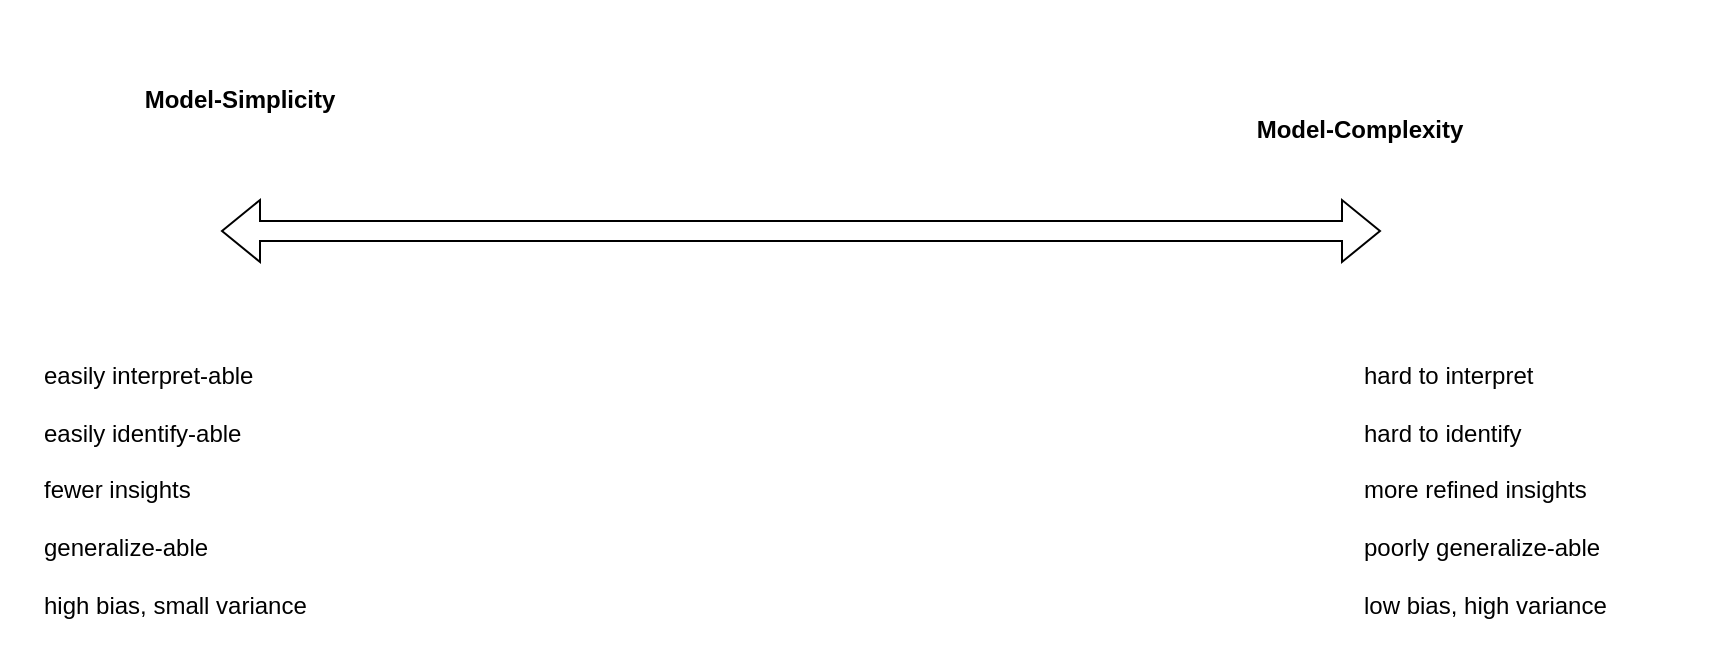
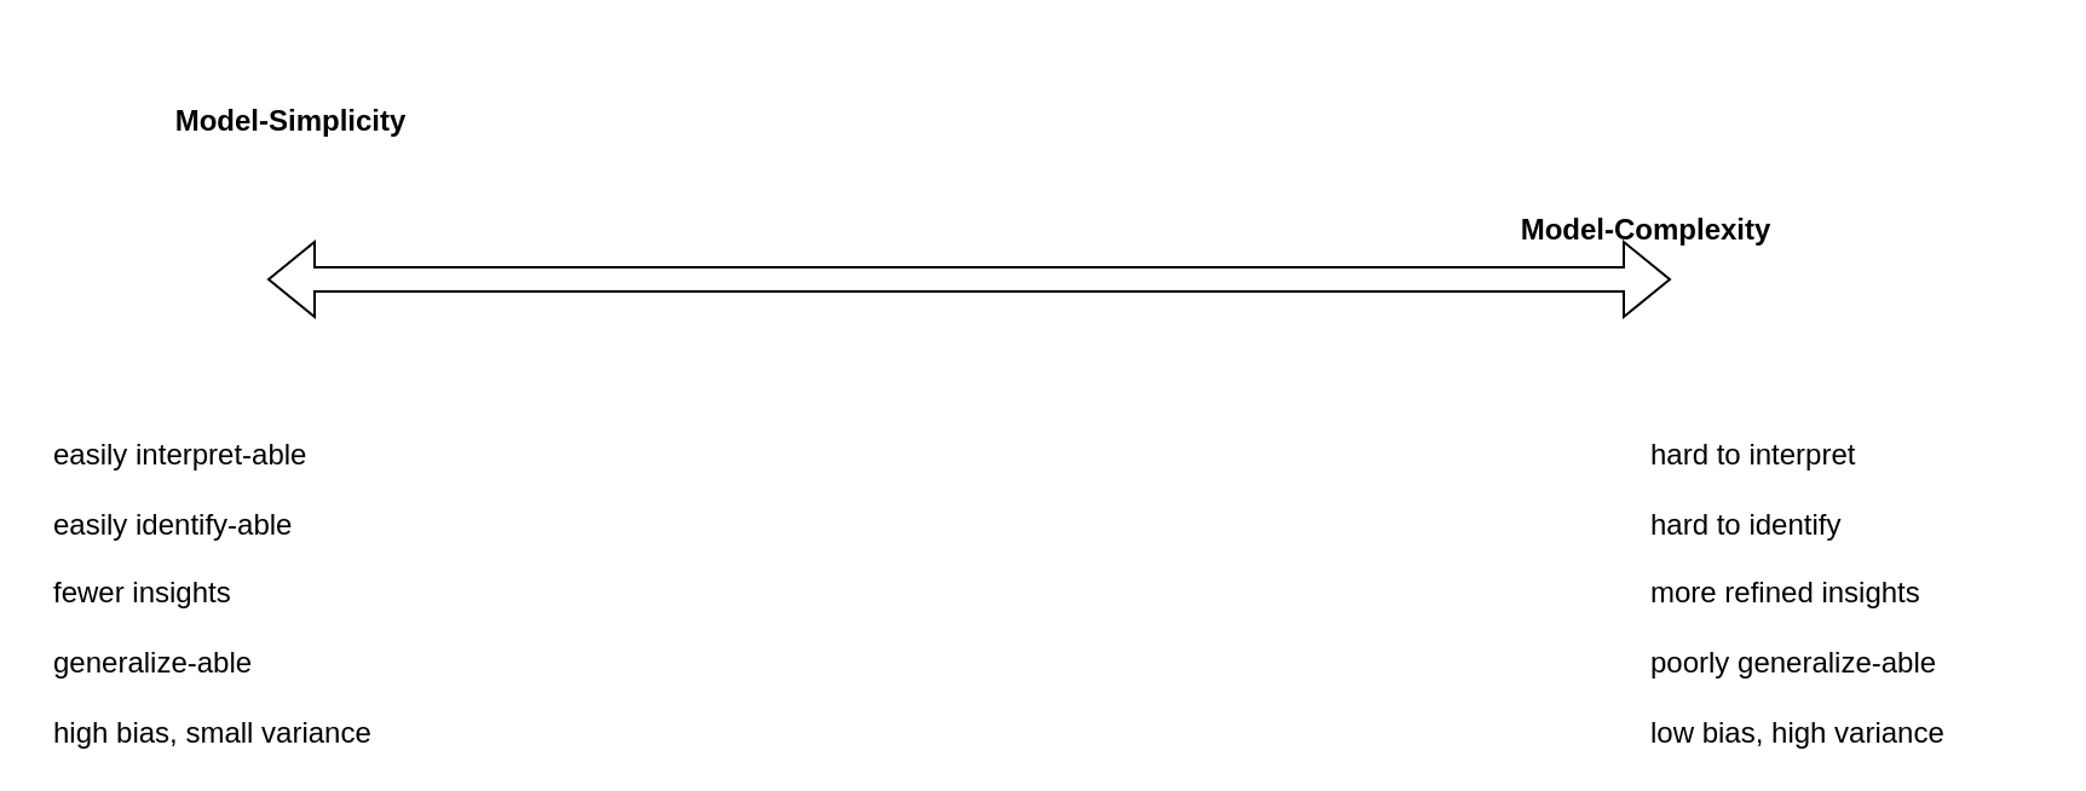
  <mxCell id="0" />
  <mxCell id="1" parent="0" />
  <mxCell id="2" value="" style="shape=flexArrow;endArrow=classic;startArrow=classic;html=1;rounded=0;" edge="1" parent="1"><mxGeometry width="100" height="100" relative="1" as="geometry"><mxPoint x="110" y="115" as="sourcePoint" /><mxPoint x="690" y="115" as="targetPoint" /></mxGeometry></mxCell>
  <mxCell id="3" value="&lt;b&gt;Model-Simplicity&lt;/b&gt;" style="text;html=1;strokeColor=none;fillColor=none;align=center;verticalAlign=middle;whiteSpace=wrap;rounded=0;" vertex="1" parent="1"><mxGeometry x="40" y="20" width="160" height="60" as="geometry" /></mxCell>
- <mxCell id="4" value="&lt;b&gt;Model-Complexity&lt;/b&gt;" style="text;html=1;strokeColor=none;fillColor=none;align=center;verticalAlign=middle;whiteSpace=wrap;rounded=0;" vertex="1" parent="1"><mxGeometry x="600" y="35" width="160" height="60" as="geometry" /></mxCell>
+ <mxCell id="4" value="&lt;b&gt;Model-Complexity&lt;/b&gt;" style="text;html=1;strokeColor=none;fillColor=none;align=center;verticalAlign=middle;whiteSpace=wrap;rounded=0;" vertex="1" parent="1"><mxGeometry x="600" y="65" width="160" height="60" as="geometry" /></mxCell>
  <mxCell id="5" value="&lt;span&gt;easily interpret-able&lt;br&gt;&lt;/span&gt;&lt;br&gt;&lt;span&gt;easily identify-able&lt;br&gt;&lt;/span&gt;&lt;br&gt;&lt;span&gt;fewer insights&lt;br&gt;&lt;/span&gt;&lt;br&gt;&lt;span&gt;generalize-able&lt;br&gt;&lt;/span&gt;&lt;br&gt;&lt;span&gt;high bias, small variance&lt;/span&gt;" style="text;html=1;strokeColor=none;fillColor=none;align=left;verticalAlign=middle;whiteSpace=wrap;rounded=0;" vertex="1" parent="1"><mxGeometry x="20" y="185" width="140" height="120" as="geometry" /></mxCell>
  <mxCell id="6" value="&lt;span&gt;hard to interpret&lt;br&gt;&lt;/span&gt;&lt;br&gt;&lt;span&gt;hard to identify&lt;br&gt;&lt;/span&gt;&lt;br&gt;&lt;span&gt;more refined insights&lt;br&gt;&lt;/span&gt;&lt;br&gt;&lt;span&gt;poorly generalize-able&lt;br&gt;&lt;/span&gt;&lt;br&gt;&lt;span&gt;low bias, high variance&lt;/span&gt;" style="text;html=1;strokeColor=none;fillColor=none;align=left;verticalAlign=middle;whiteSpace=wrap;rounded=0;" vertex="1" parent="1"><mxGeometry x="680" y="185" width="160" height="120" as="geometry" /></mxCell>
